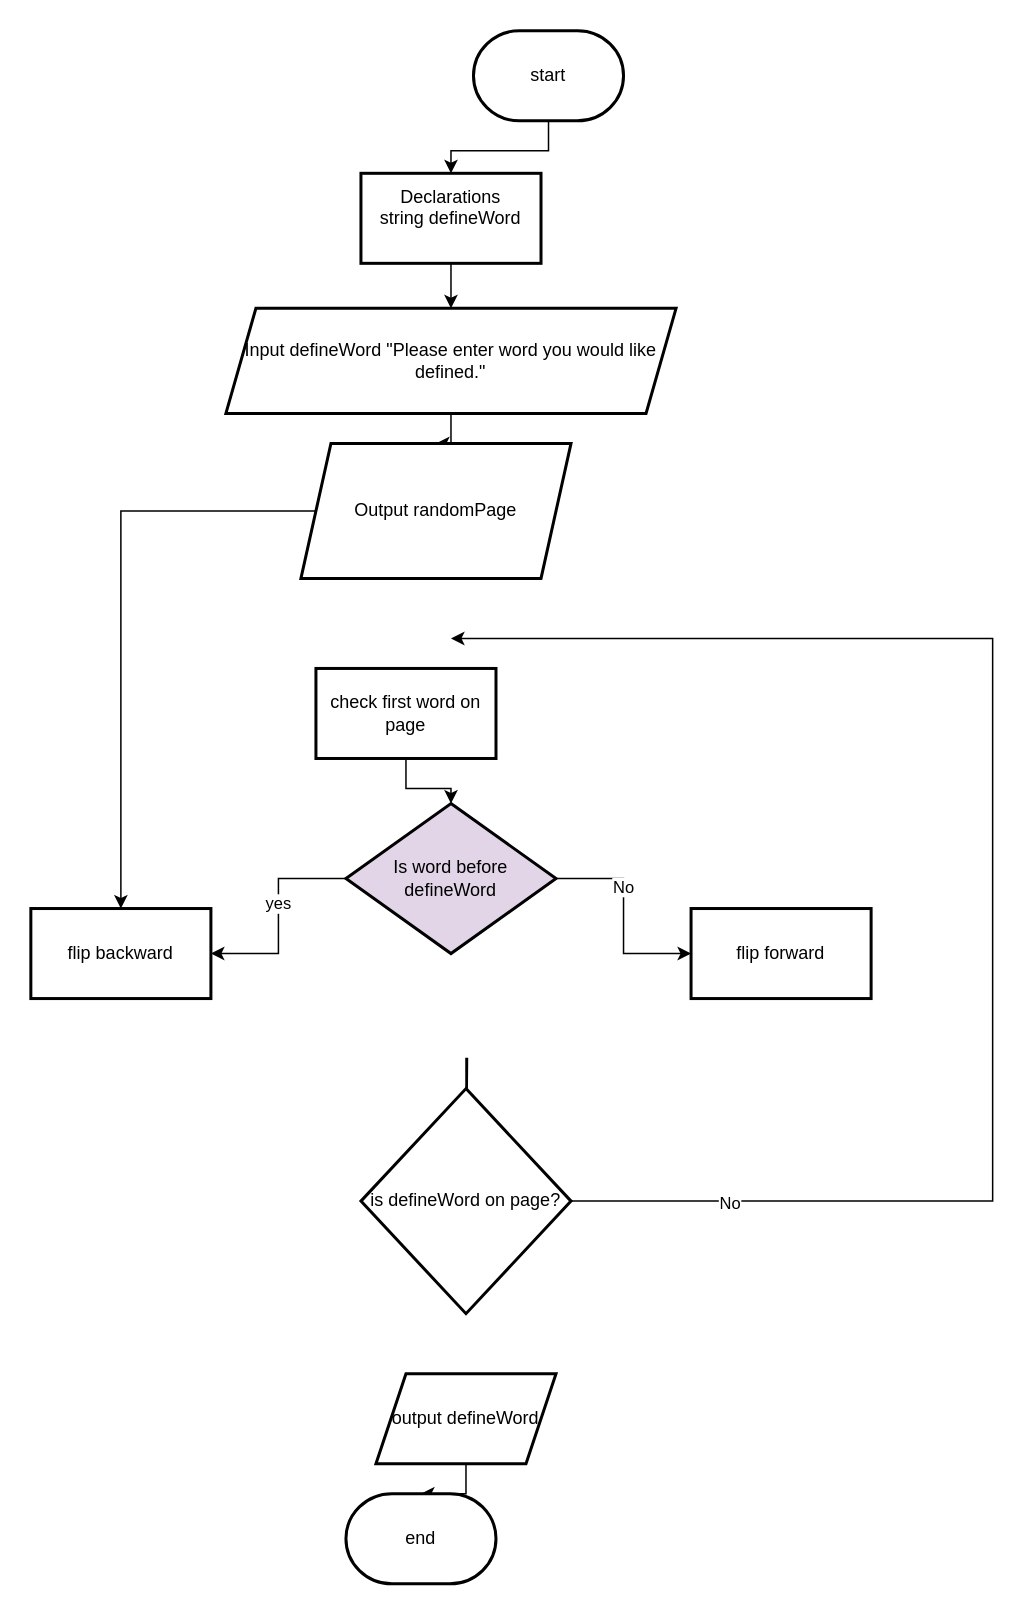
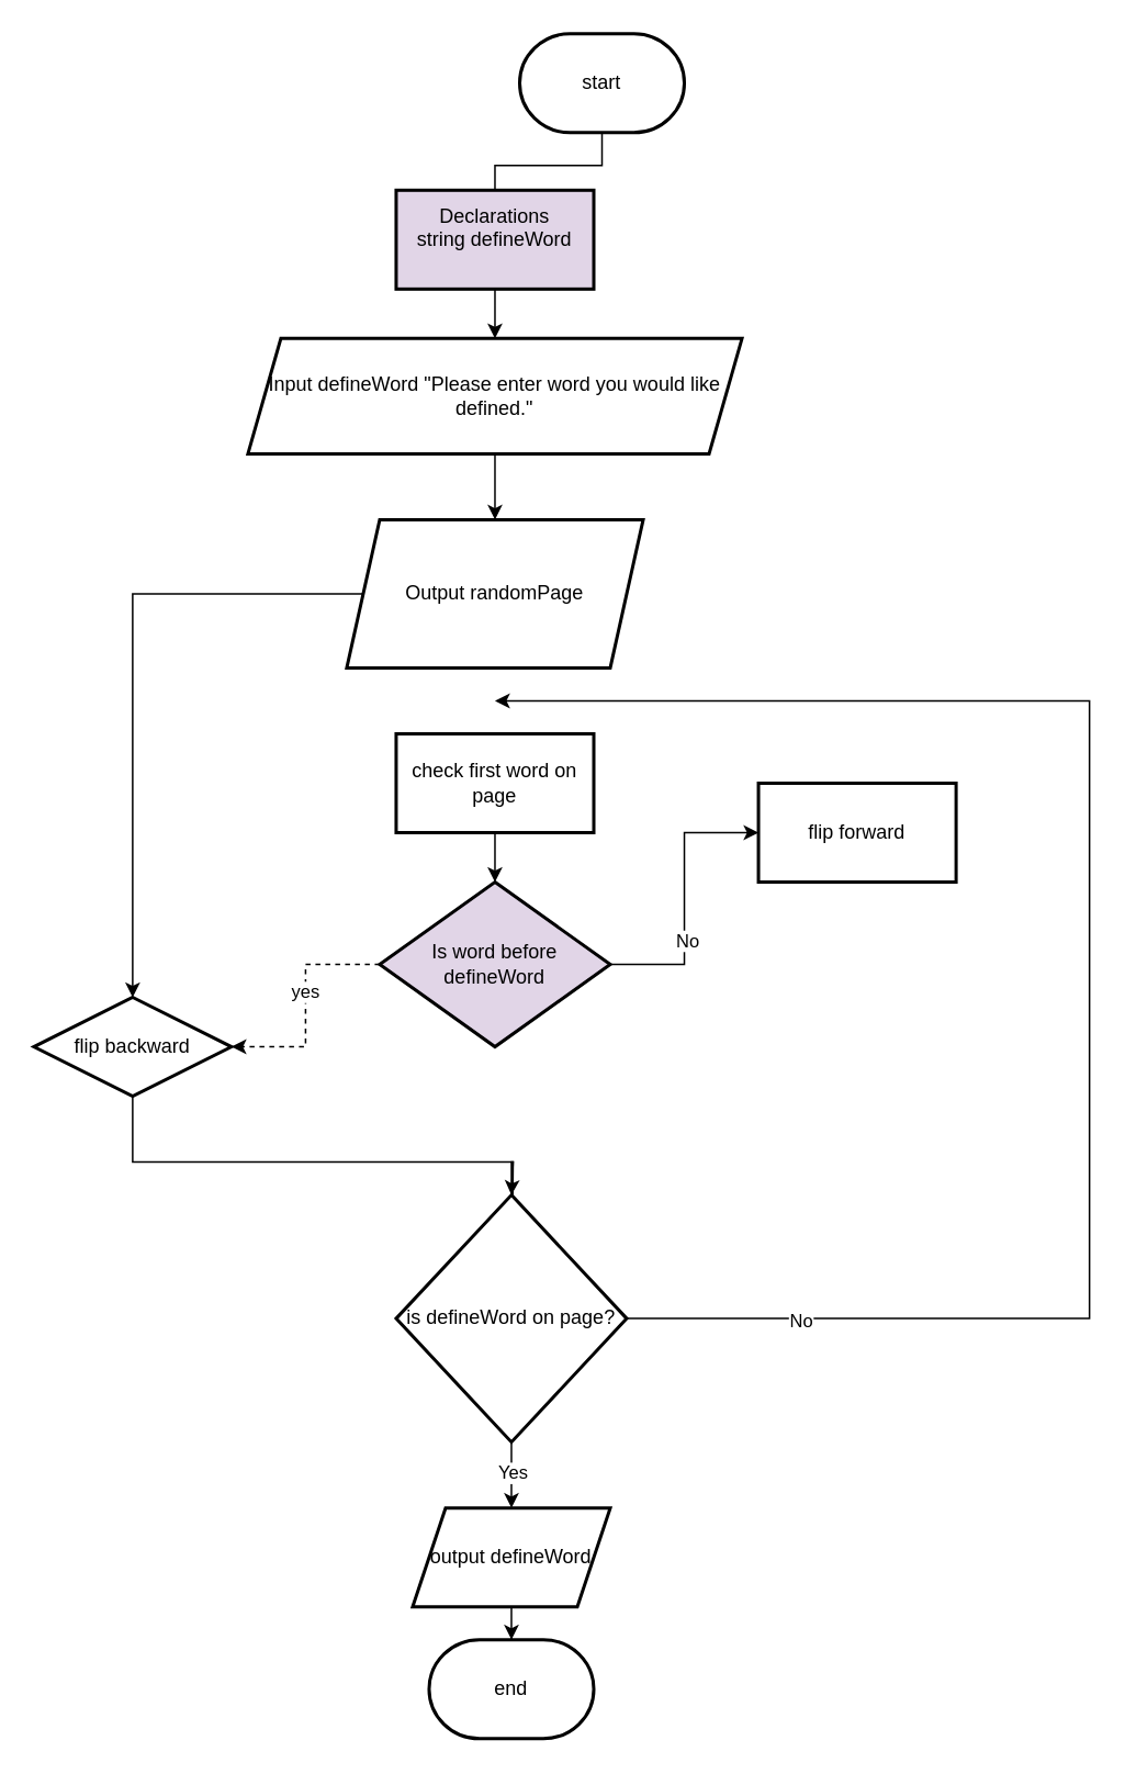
  <mxCell id="0" />
  <mxCell id="1" parent="0" />
- <mxCell id="2" value="" style="edgeStyle=orthogonalEdgeStyle;rounded=0;orthogonalLoop=1;jettySize=auto;html=1;" edge="1" parent="1" source="3" target="5"><mxGeometry relative="1" as="geometry" /></mxCell>
+ <mxCell id="2" value="" style="edgeStyle=orthogonalEdgeStyle;rounded=0;orthogonalLoop=1;jettySize=auto;html=1;endArrow=none;" edge="1" parent="1" source="3" target="5"><mxGeometry relative="1" as="geometry" /></mxCell>
  <mxCell id="3" value="start" style="strokeWidth=2;html=1;shape=mxgraph.flowchart.terminator;whiteSpace=wrap;" vertex="1" parent="1"><mxGeometry x="315" y="20" width="100" height="60" as="geometry" /></mxCell>
  <mxCell id="4" value="" style="edgeStyle=orthogonalEdgeStyle;rounded=0;orthogonalLoop=1;jettySize=auto;html=1;" edge="1" parent="1" source="5" target="7"><mxGeometry relative="1" as="geometry" /></mxCell>
- <mxCell id="5" value="Declarations&lt;div&gt;string defineWord&lt;/div&gt;&lt;div&gt;&lt;br&gt;&lt;/div&gt;" style="whiteSpace=wrap;html=1;strokeWidth=2;" vertex="1" parent="1"><mxGeometry x="240" y="115" width="120" height="60" as="geometry" /></mxCell>
+ <mxCell id="5" value="Declarations&lt;div&gt;string defineWord&lt;/div&gt;&lt;div&gt;&lt;br&gt;&lt;/div&gt;" style="whiteSpace=wrap;html=1;strokeWidth=2;fillColor=#e1d5e7;" vertex="1" parent="1"><mxGeometry x="240" y="115" width="120" height="60" as="geometry" /></mxCell>
  <mxCell id="6" value="" style="edgeStyle=orthogonalEdgeStyle;rounded=0;orthogonalLoop=1;jettySize=auto;html=1;" edge="1" parent="1" source="7" target="9"><mxGeometry relative="1" as="geometry" /></mxCell>
  <mxCell id="7" value="Input defineWord &quot;Please enter word you would like defined.&quot;" style="shape=parallelogram;perimeter=parallelogramPerimeter;whiteSpace=wrap;html=1;fixedSize=1;strokeWidth=2;" vertex="1" parent="1"><mxGeometry x="150" y="205" width="300" height="70" as="geometry" /></mxCell>
  <mxCell id="8" value="" style="edgeStyle=orthogonalEdgeStyle;rounded=0;orthogonalLoop=1;jettySize=auto;html=1;" edge="1" parent="1" source="9" target="20"><mxGeometry relative="1" as="geometry" /></mxCell>
- <mxCell id="9" value="Output randomPage" style="shape=parallelogram;perimeter=parallelogramPerimeter;whiteSpace=wrap;html=1;fixedSize=1;strokeWidth=2;" vertex="1" parent="1"><mxGeometry x="200" y="295" width="180" height="90" as="geometry" /></mxCell>
+ <mxCell id="9" value="Output randomPage" style="shape=parallelogram;perimeter=parallelogramPerimeter;whiteSpace=wrap;html=1;fixedSize=1;strokeWidth=2;" vertex="1" parent="1"><mxGeometry x="210" y="315" width="180" height="90" as="geometry" /></mxCell>
  <mxCell id="10" value="" style="edgeStyle=orthogonalEdgeStyle;rounded=0;orthogonalLoop=1;jettySize=auto;html=1;" edge="1" parent="1" source="11" target="16"><mxGeometry relative="1" as="geometry" /></mxCell>
- <mxCell id="11" value="check first word on page" style="whiteSpace=wrap;html=1;strokeWidth=2;" vertex="1" parent="1"><mxGeometry x="210" y="445" width="120" height="60" as="geometry" /></mxCell>
+ <mxCell id="11" value="check first word on page" style="whiteSpace=wrap;html=1;strokeWidth=2;" vertex="1" parent="1"><mxGeometry x="240" y="445" width="120" height="60" as="geometry" /></mxCell>
  <mxCell id="12" value="" style="edgeStyle=orthogonalEdgeStyle;rounded=0;orthogonalLoop=1;jettySize=auto;html=1;" edge="1" parent="1" source="16" target="18"><mxGeometry relative="1" as="geometry" /></mxCell>
  <mxCell id="13" value="No" style="edgeLabel;html=1;align=center;verticalAlign=middle;resizable=0;points=[];" vertex="1" connectable="0" parent="12"><mxGeometry x="-0.289" y="-1" relative="1" as="geometry"><mxPoint as="offset" /></mxGeometry></mxCell>
- <mxCell id="14" value="" style="edgeStyle=orthogonalEdgeStyle;rounded=0;orthogonalLoop=1;jettySize=auto;html=1;" edge="1" parent="1" source="16" target="20"><mxGeometry relative="1" as="geometry" /></mxCell>
+ <mxCell id="14" value="" style="edgeStyle=orthogonalEdgeStyle;rounded=0;orthogonalLoop=1;jettySize=auto;html=1;dashed=1;" edge="1" parent="1" source="16" target="20"><mxGeometry relative="1" as="geometry" /></mxCell>
  <mxCell id="15" value="yes" style="edgeLabel;html=1;align=center;verticalAlign=middle;resizable=0;points=[];" vertex="1" connectable="0" parent="14"><mxGeometry x="-0.133" y="-1" relative="1" as="geometry"><mxPoint as="offset" /></mxGeometry></mxCell>
  <mxCell id="16" value="Is word before defineWord" style="rhombus;whiteSpace=wrap;html=1;strokeWidth=2;fillColor=#e1d5e7;" vertex="1" parent="1"><mxGeometry x="230" y="535" width="140" height="100" as="geometry" /></mxCell>
  <mxCell id="17" style="edgeStyle=orthogonalEdgeStyle;rounded=0;orthogonalLoop=1;jettySize=auto;html=1;exitX=0.5;exitY=1;exitDx=0;exitDy=0;" edge="1" parent="1" source="27"><mxGeometry relative="1" as="geometry"><mxPoint x="310" y="815" as="targetPoint" /><Array as="points"><mxPoint x="311" y="705" /></Array></mxGeometry></mxCell>
- <mxCell id="18" value="flip forward" style="whiteSpace=wrap;html=1;strokeWidth=2;" vertex="1" parent="1"><mxGeometry x="460" y="605" width="120" height="60" as="geometry" /></mxCell>
- <mxCell id="20" value="flip backward" style="whiteSpace=wrap;html=1;strokeWidth=2;" vertex="1" parent="1"><mxGeometry x="20" y="605" width="120" height="60" as="geometry" /></mxCell>
+ <mxCell id="18" value="flip forward" style="whiteSpace=wrap;html=1;strokeWidth=2;" vertex="1" parent="1"><mxGeometry x="460" y="475" width="120" height="60" as="geometry" /></mxCell>
+ <mxCell id="19" style="edgeStyle=orthogonalEdgeStyle;rounded=0;orthogonalLoop=1;jettySize=auto;html=1;exitX=0.5;exitY=1;exitDx=0;exitDy=0;entryX=0.5;entryY=0;entryDx=0;entryDy=0;entryPerimeter=0;" edge="1" parent="1" source="20" target="27"><mxGeometry relative="1" as="geometry"><mxPoint x="310" y="785" as="targetPoint" /><Array as="points"><mxPoint x="80" y="705" /><mxPoint x="311" y="705" /></Array></mxGeometry></mxCell>
+ <mxCell id="20" value="flip backward" style="rhombus;whiteSpace=wrap;html=1;strokeWidth=2;" vertex="1" parent="1"><mxGeometry x="20" y="605" width="120" height="60" as="geometry" /></mxCell>
+ <mxCell id="21" value="" style="edgeStyle=orthogonalEdgeStyle;rounded=0;orthogonalLoop=1;jettySize=auto;html=1;" edge="1" parent="1" source="27" target="24"><mxGeometry relative="1" as="geometry" /></mxCell>
+ <mxCell id="22" value="Yes" style="edgeLabel;html=1;align=center;verticalAlign=middle;resizable=0;points=[];" vertex="1" connectable="0" parent="21"><mxGeometry x="-0.1" relative="1" as="geometry"><mxPoint as="offset" /></mxGeometry></mxCell>
  <mxCell id="23" style="edgeStyle=orthogonalEdgeStyle;rounded=0;orthogonalLoop=1;jettySize=auto;html=1;exitX=0.5;exitY=1;exitDx=0;exitDy=0;" edge="1" parent="1" source="24" target="28"><mxGeometry relative="1" as="geometry" /></mxCell>
  <mxCell id="24" value="output defineWord" style="shape=parallelogram;perimeter=parallelogramPerimeter;whiteSpace=wrap;html=1;fixedSize=1;strokeWidth=2;" vertex="1" parent="1"><mxGeometry x="250" y="915" width="120" height="60" as="geometry" /></mxCell>
  <mxCell id="25" style="edgeStyle=orthogonalEdgeStyle;rounded=0;orthogonalLoop=1;jettySize=auto;html=1;exitX=1;exitY=0.5;exitDx=0;exitDy=0;exitPerimeter=0;" edge="1" parent="1" source="27"><mxGeometry relative="1" as="geometry"><mxPoint x="300" y="425" as="targetPoint" /><Array as="points"><mxPoint x="661" y="800" /></Array></mxGeometry></mxCell>
  <mxCell id="26" value="No" style="edgeLabel;html=1;align=center;verticalAlign=middle;resizable=0;points=[];" vertex="1" connectable="0" parent="25"><mxGeometry x="-0.793" y="-1" relative="1" as="geometry"><mxPoint as="offset" /></mxGeometry></mxCell>
  <mxCell id="27" value="is defineWord on page?" style="strokeWidth=2;html=1;shape=mxgraph.flowchart.decision;whiteSpace=wrap;" vertex="1" parent="1"><mxGeometry x="240" y="725" width="140" height="150" as="geometry" /></mxCell>
- <mxCell id="28" value="end" style="strokeWidth=2;html=1;shape=mxgraph.flowchart.terminator;whiteSpace=wrap;" vertex="1" parent="1"><mxGeometry x="230" y="995" width="100" height="60" as="geometry" /></mxCell>
+ <mxCell id="28" value="end" style="strokeWidth=2;html=1;shape=mxgraph.flowchart.terminator;whiteSpace=wrap;" vertex="1" parent="1"><mxGeometry x="260" y="995" width="100" height="60" as="geometry" /></mxCell>
